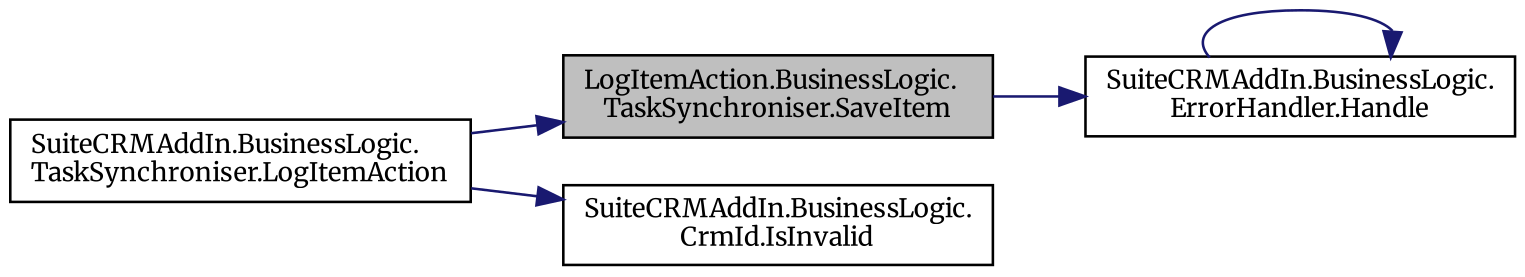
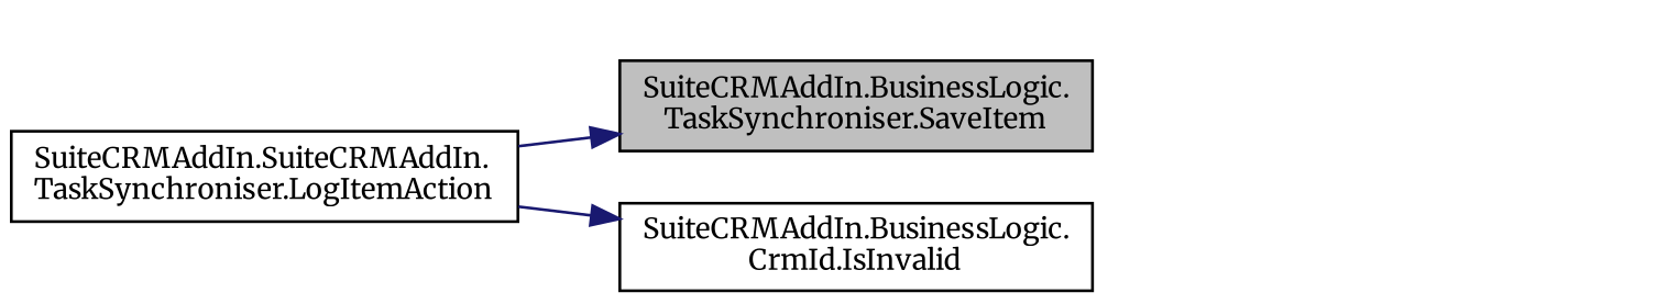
  digraph {
    fontname=Merriweather
    rankdir=LR
    node [color=black fillcolor=white fontname=Merriweather fontsize=10 shape=record style=filled]
    edge [color=midnightblue fontname=Merriweather fontsize=10 labelfontname=Helvetica labelfontsize=10 style=solid]
-   n1 [fillcolor=grey75 fontcolor=black height=0.2 label="LogItemAction.BusinessLogic.\lTaskSynchroniser.SaveItem" width=0.4]
-   n2 [height=0.2 label="SuiteCRMAddIn.BusinessLogic.\lErrorHandler.Handle" width=0.4]
-   n3 [height=0.2 label="SuiteCRMAddIn.BusinessLogic.\lTaskSynchroniser.LogItemAction" width=0.4]
+   n1 [fillcolor=grey75 fontcolor=black height=0.2 label="SuiteCRMAddIn.BusinessLogic.\lTaskSynchroniser.SaveItem" width=0.4]
+   n3 [height=0.2 label="SuiteCRMAddIn.SuiteCRMAddIn.\lTaskSynchroniser.LogItemAction" width=0.4]
    n4 [height=0.2 label="SuiteCRMAddIn.BusinessLogic.\lCrmId.IsInvalid" width=0.4]
-   n1 -> n2
-   n2 -> n2
    n3 -> n1
    n3 -> n4
  }
